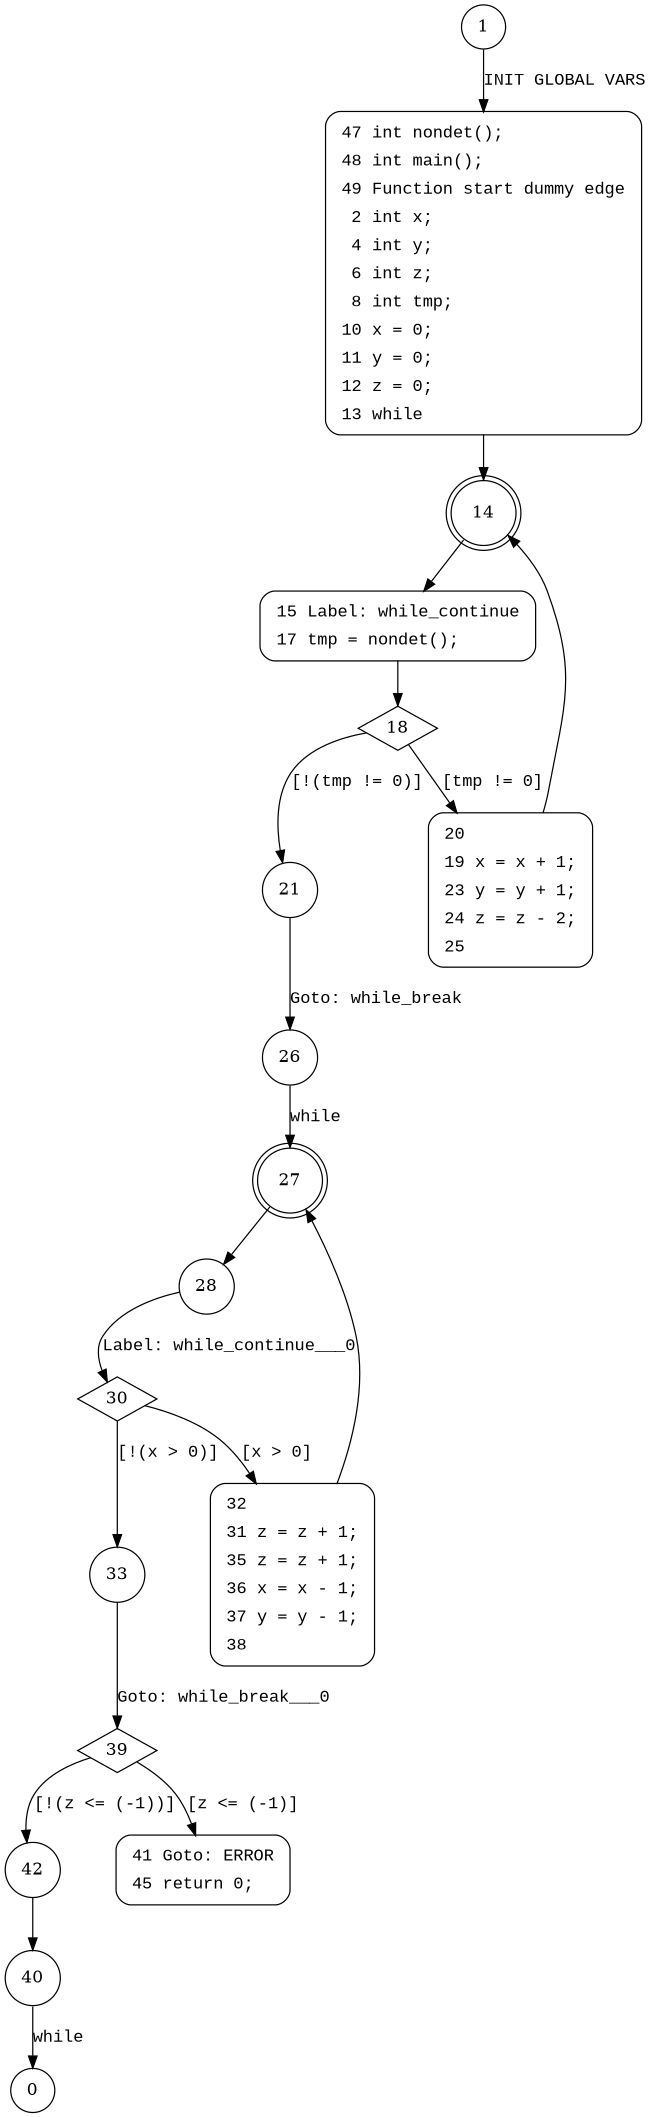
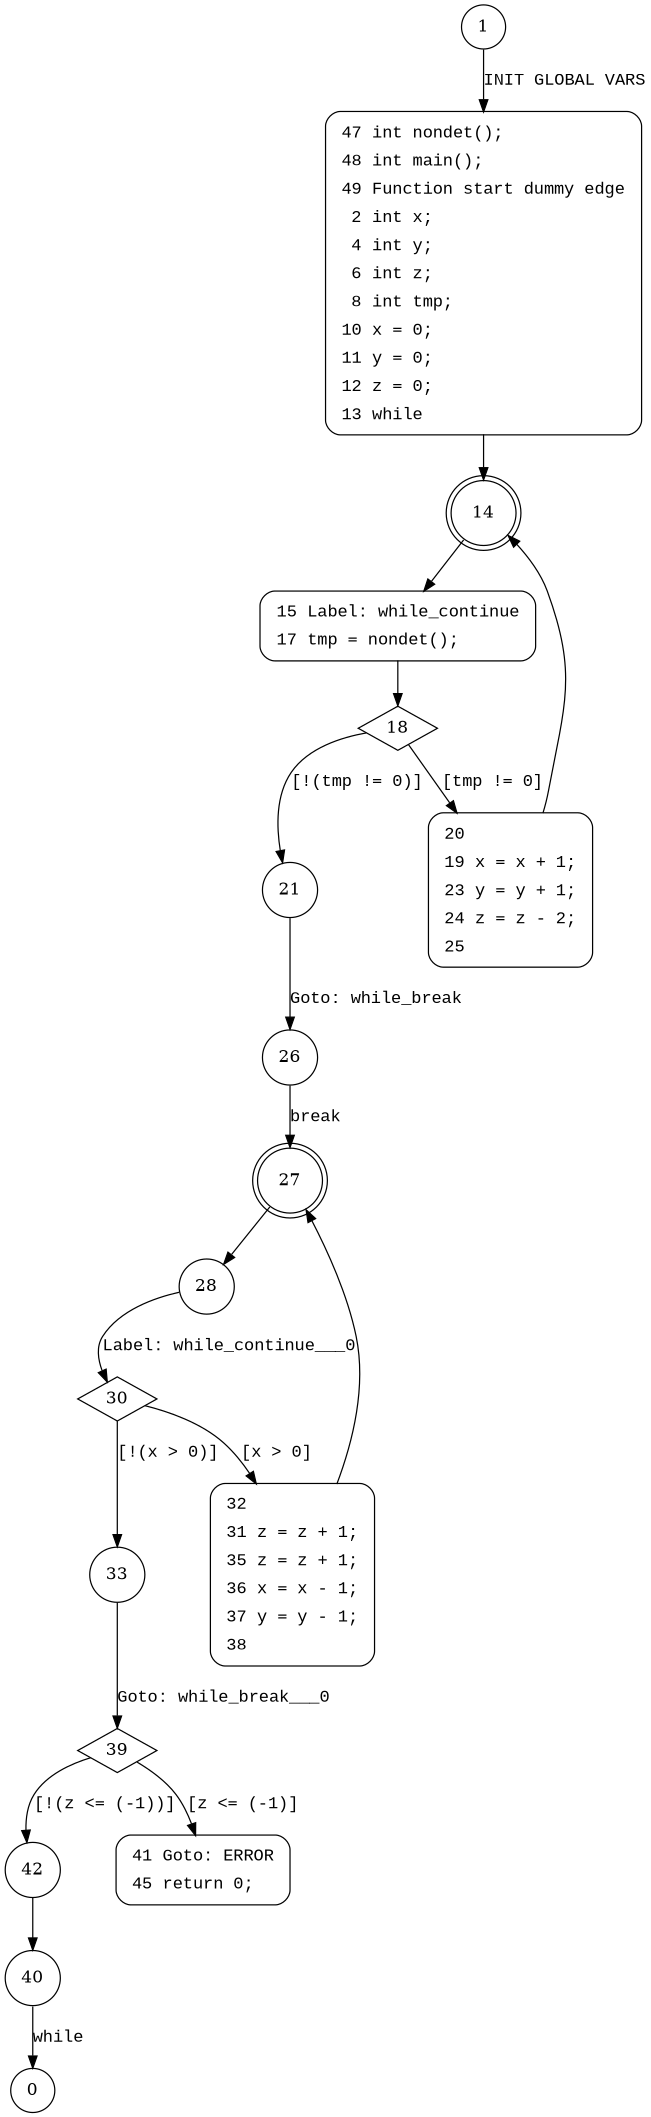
  digraph {
    node [shape=circle]
    edge [fontname="Courier New"]
    n1 [fillcolor=white fontname="Courier New" label=<<table border="0" cellborder="0" cellpadding="3" bgcolor="white"><tr><td align="right">47</td><td align="left">int nondet();</td></tr><tr><td align="right">48</td><td align="left">int main();</td></tr><tr><td align="right">49</td><td align="left">Function start dummy edge</td></tr><tr><td align="right">2</td><td align="left">int x;</td></tr><tr><td align="right">4</td><td align="left">int y;</td></tr><tr><td align="right">6</td><td align="left">int z;</td></tr><tr><td align="right">8</td><td align="left">int tmp;</td></tr><tr><td align="right">10</td><td align="left">x = 0;</td></tr><tr><td align="right">11</td><td align="left">y = 0;</td></tr><tr><td align="right">12</td><td align="left">z = 0;</td></tr><tr><td align="right">13</td><td align="left">while</td></tr></table>> penwidth=1 shape=Mrecord style="filled,bold"]
    1
    14 [shape=doublecircle]
    n4 [fillcolor=white fontname="Courier New" label=<<table border="0" cellborder="0" cellpadding="3" bgcolor="white"><tr><td align="right">15</td><td align="left">Label: while_continue</td></tr><tr><td align="right">17</td><td align="left">tmp = nondet();</td></tr></table>> penwidth=1 shape=Mrecord style="filled,bold"]
    18 [shape=diamond]
    21
    n7 [fillcolor=white fontname="Courier New" label=<<table border="0" cellborder="0" cellpadding="3" bgcolor="white"><tr><td align="right">20</td><td align="left"></td></tr><tr><td align="right">19</td><td align="left">x = x + 1;</td></tr><tr><td align="right">23</td><td align="left">y = y + 1;</td></tr><tr><td align="right">24</td><td align="left">z = z - 2;</td></tr><tr><td align="right">25</td><td align="left"></td></tr></table>> penwidth=1 shape=Mrecord style="filled,bold"]
    26
    27 [shape=doublecircle]
    28
    30 [shape=diamond]
    33
    n13 [fillcolor=white fontname="Courier New" label=<<table border="0" cellborder="0" cellpadding="3" bgcolor="white"><tr><td align="right">32</td><td align="left"></td></tr><tr><td align="right">31</td><td align="left">z = z + 1;</td></tr><tr><td align="right">35</td><td align="left">z = z + 1;</td></tr><tr><td align="right">36</td><td align="left">x = x - 1;</td></tr><tr><td align="right">37</td><td align="left">y = y - 1;</td></tr><tr><td align="right">38</td><td align="left"></td></tr></table>> penwidth=1 shape=Mrecord style="filled,bold"]
    39 [shape=diamond]
    42
    n16 [fillcolor=white fontname="Courier New" label=<<table border="0" cellborder="0" cellpadding="3" bgcolor="white"><tr><td align="right">41</td><td align="left">Goto: ERROR</td></tr><tr><td align="right">45</td><td align="left">return 0;</td></tr></table>> penwidth=1 shape=Mrecord style="filled,bold"]
    40
    0
    n1 -> 14 [fontname=""]
    1 -> n1 [label="INIT GLOBAL VARS"]
    14 -> n4
    n4 -> 18 [fontname=""]
    18 -> 21 [label="[!(tmp != 0)]"]
    18 -> n7 [label="[tmp != 0]"]
    21 -> 26 [label="Goto: while_break"]
    n7 -> 14 [fontname=""]
-   26 -> 27 [label=while]
+   26 -> 27 [label=break]
    27 -> 28
    28 -> 30 [label="Label: while_continue___0"]
    30 -> 33 [label="[!(x > 0)]"]
    30 -> n13 [label="[x > 0]"]
    33 -> 39 [label="Goto: while_break___0"]
    n13 -> 27 [fontname=""]
    39 -> 42 [label="[!(z <= (-1))]"]
    39 -> n16 [label="[z <= (-1)]"]
    42 -> 40
    40 -> 0 [label=while]
  }
